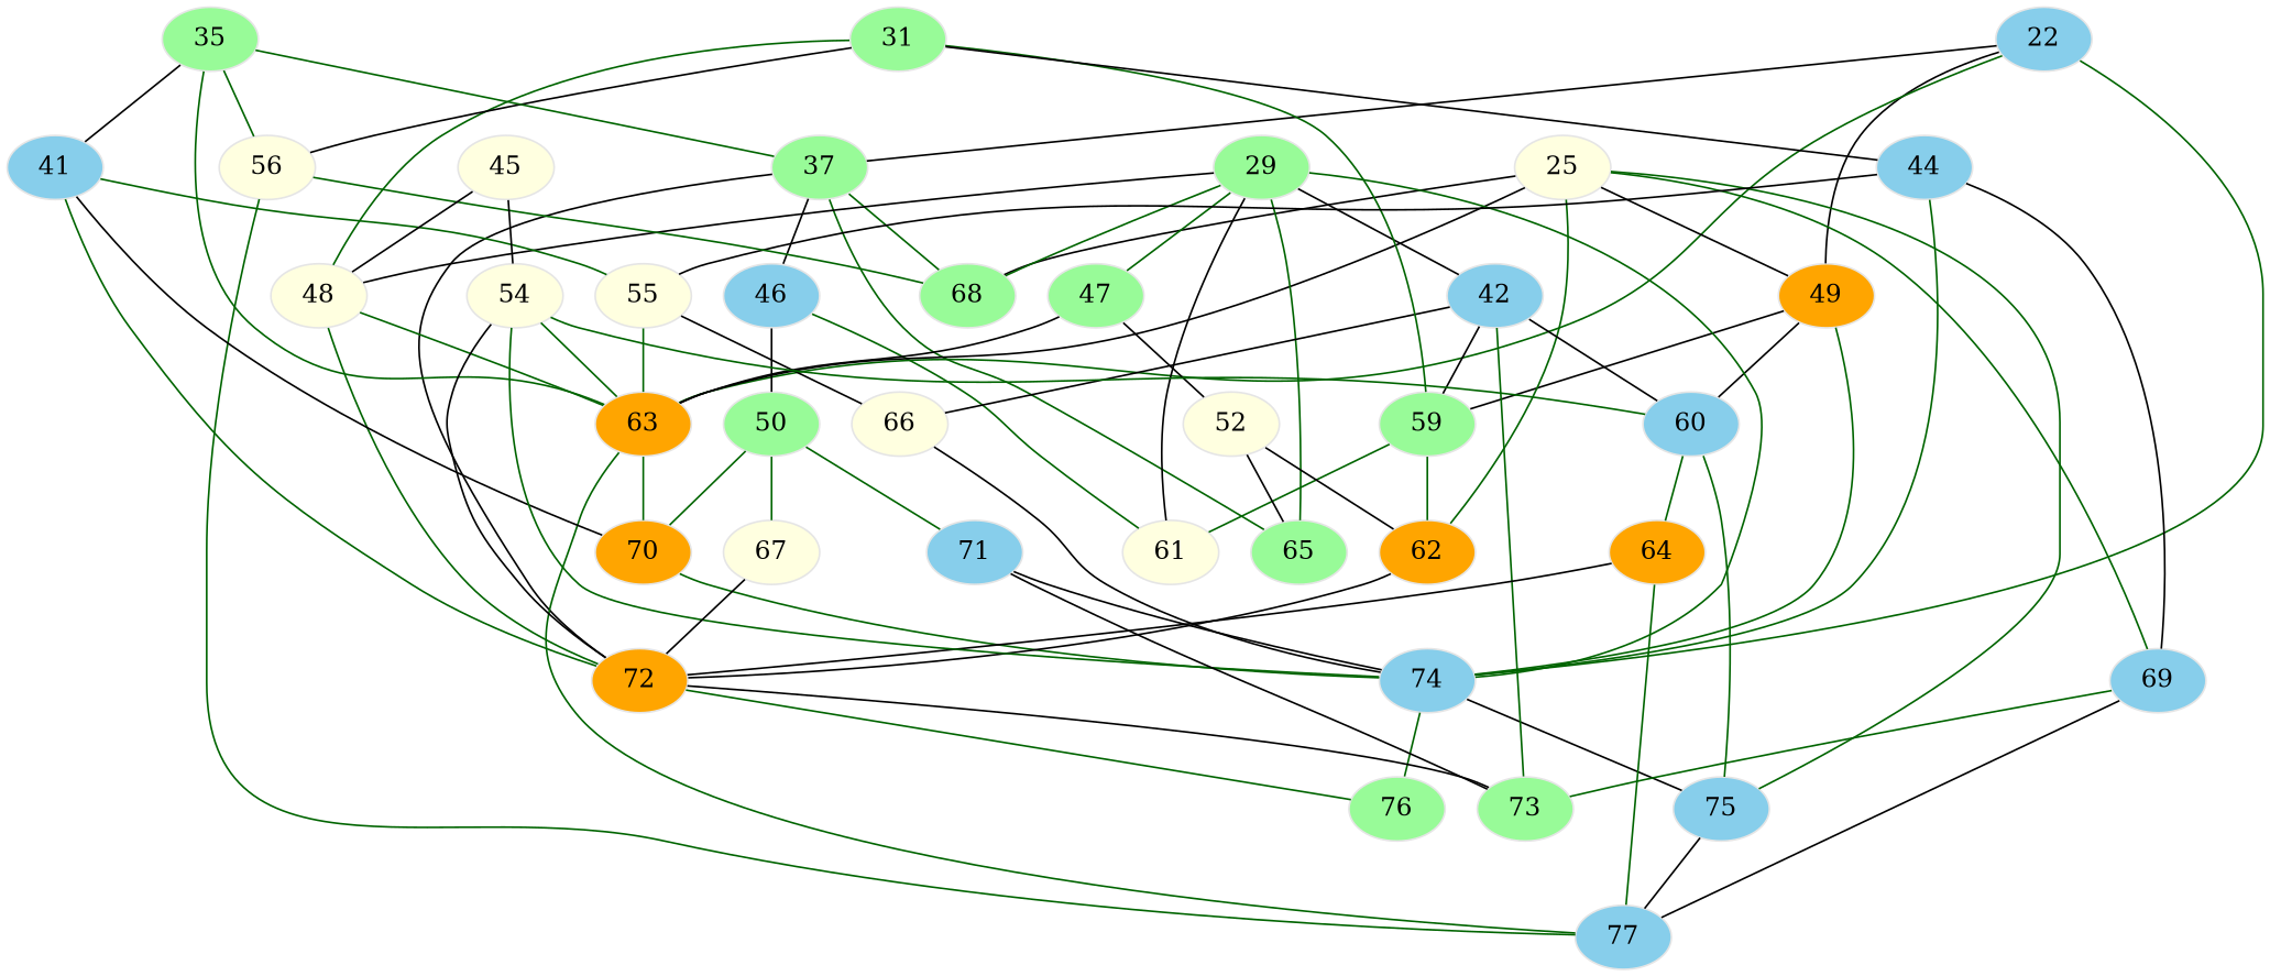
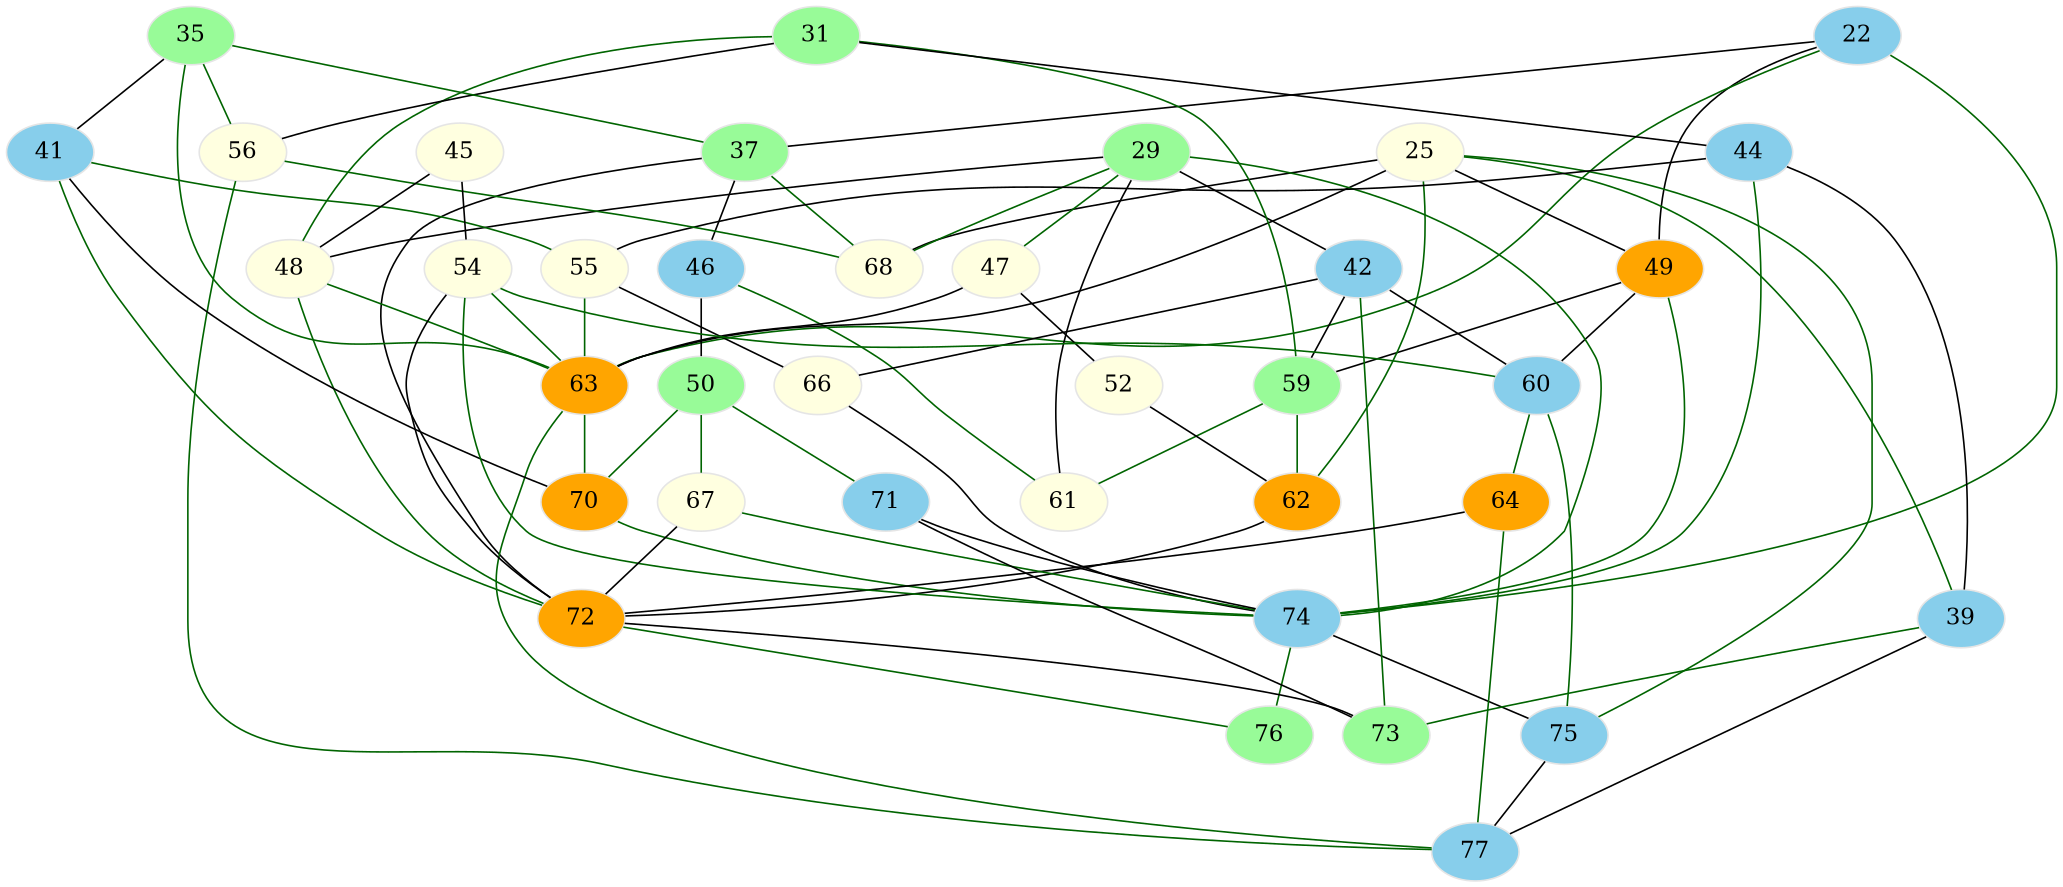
  graph {
    node [color=gray90 fillcolor=skyblue style=filled]
    edge [color=darkgreen]
    22 [super="+8"]
    37 [fillcolor=palegreen super="+21"]
    49 [fillcolor=orange super="+15+40"]
    63 [fillcolor=orange super="+24+43"]
    74 [super="+30+51+35+57"]
-   68 [fillcolor=palegreen]
-   65 [fillcolor=palegreen]
+   68 [fillcolor=lightyellow]
    46
    72 [fillcolor=orange super="+4+13+23"]
    59 [fillcolor=palegreen super="+58"]
    60 [super="+26"]
    70 [fillcolor=orange]
    77 [super="+33"]
    75 [super="+36"]
    76 [fillcolor=palegreen]
    25 [fillcolor=lightyellow super="+2+6"]
    62 [fillcolor=orange super="+38"]
-   69
+   69 [label=39]
    73 [fillcolor=palegreen]
    29 [fillcolor=palegreen super="+18+27+28"]
    42 [super="+16"]
-   47 [fillcolor=palegreen]
+   47 [fillcolor=lightyellow]
    48 [fillcolor=lightyellow super="+1+5"]
    61 [fillcolor=lightyellow]
    66 [fillcolor=lightyellow]
    52 [fillcolor=lightyellow]
    31 [fillcolor=palegreen]
    44
    56 [fillcolor=lightyellow]
    55 [fillcolor=lightyellow]
    n31 [fillcolor=palegreen label=35]
    41
    50 [fillcolor=palegreen]
    64 [fillcolor=orange]
    45 [fillcolor=lightyellow]
    54 [fillcolor=lightyellow super="+7"]
    67 [fillcolor=lightyellow]
    71
    22 -- 37 [color=black weight=2]
    22 -- 49 [color=black]
    22 -- 63
    22 -- 74 [weight=4]
    37 -- 68
-   37 -- 65
    37 -- 46 [color=black weight=2]
    37 -- 72 [color=black]
    49 -- 74 [weight=2]
    49 -- 59 [color=black]
    49 -- 60 [color=black weight=3]
    63 -- 70
    63 -- 77 [weight=2]
    74 -- 75 [color=black weight=2]
    74 -- 76 [weight=3]
    46 -- 61
    46 -- 50 [color=black]
    72 -- 76
    72 -- 73 [color=black]
    59 -- 62
    59 -- 61 [weight=2]
    60 -- 75
    60 -- 64 [weight=2]
    70 -- 74
    75 -- 77 [color=black weight=2]
    25 -- 49 [color=black]
    25 -- 63 [color=black weight=2]
    25 -- 68 [color=black]
    25 -- 75
    25 -- 62 [weight=2]
    25 -- 69
    62 -- 72 [color=black]
    69 -- 77 [color=black]
    69 -- 73
    29 -- 74 [weight=2]
    29 -- 68
-   29 -- 65 [weight=2]
    29 -- 42 [color=black]
    29 -- 47 [weight=2]
    29 -- 48 [color=black weight=2]
    29 -- 61 [color=black weight=2]
    42 -- 59 [color=black]
    42 -- 60 [color=black]
    42 -- 73
    42 -- 66 [color=black weight=2]
    47 -- 63 [color=black]
    47 -- 52 [color=black]
    48 -- 63 [weight=2]
    48 -- 72 [weight=2]
    66 -- 74 [color=black]
-   52 -- 65 [color=black]
    52 -- 62 [color=black]
    31 -- 59
    31 -- 48
    31 -- 44 [color=black]
    31 -- 56 [color=black]
    44 -- 74
    44 -- 69 [color=black]
    44 -- 55 [color=black]
    56 -- 68
    56 -- 77
    55 -- 63
    55 -- 66 [color=black]
    n31 -- 37
    n31 -- 63
    n31 -- 56
    n31 -- 41 [color=black]
    41 -- 72
    41 -- 70 [color=black]
    41 -- 55
    50 -- 70
    50 -- 67
    50 -- 71
    64 -- 72 [color=black]
    64 -- 77
    45 -- 48 [color=black]
    45 -- 54 [color=black]
    54 -- 63
    54 -- 74
    54 -- 72 [color=black weight=2]
    54 -- 60
+   67 -- 74
    67 -- 72 [color=black weight=2]
    71 -- 74 [color=black weight=2]
    71 -- 73 [color=black]
  }
